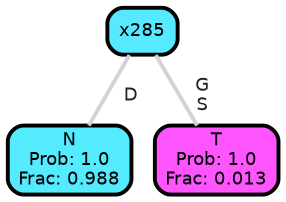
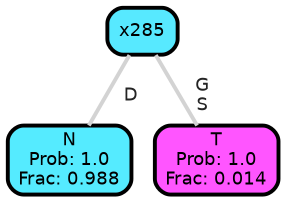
  graph {
    ranksep="0 equally"
    splines=straight
    node [color=black fontcolor=black fontname=helvetica penwidth=3 shape=box style="filled, rounded"]
    edge [color=lightgray fontcolor=grey14 fontname=helvetica fontweight=bold penwidth=3]
    n1 [fillcolor="#55ebff" label="N\nProb: 1.0\nFrac: 0.988"]
    n2 [fillcolor="#57e9ff" label=x285]
-   n3 [fillcolor="#ff55ff" label="T\nProb: 1.0\nFrac: 0.013"]
+   n3 [fillcolor="#ff55ff" label="T\nProb: 1.0\nFrac: 0.014"]
    subgraph sub_1 {
      rank=same
    }
    n2 -- n1 [label=" D"]
    n2 -- n3 [label=" G\n S"]
  }
